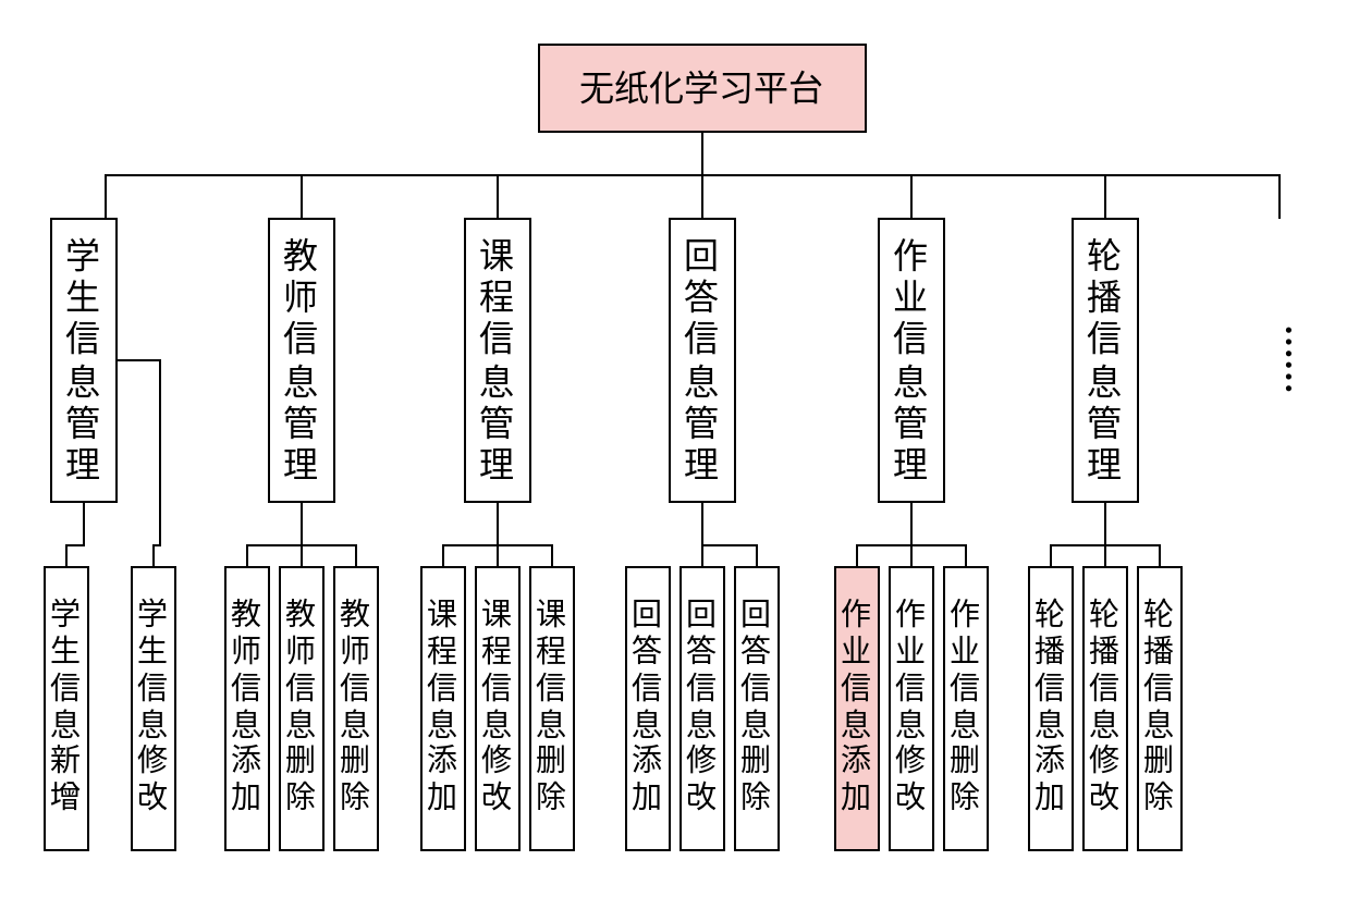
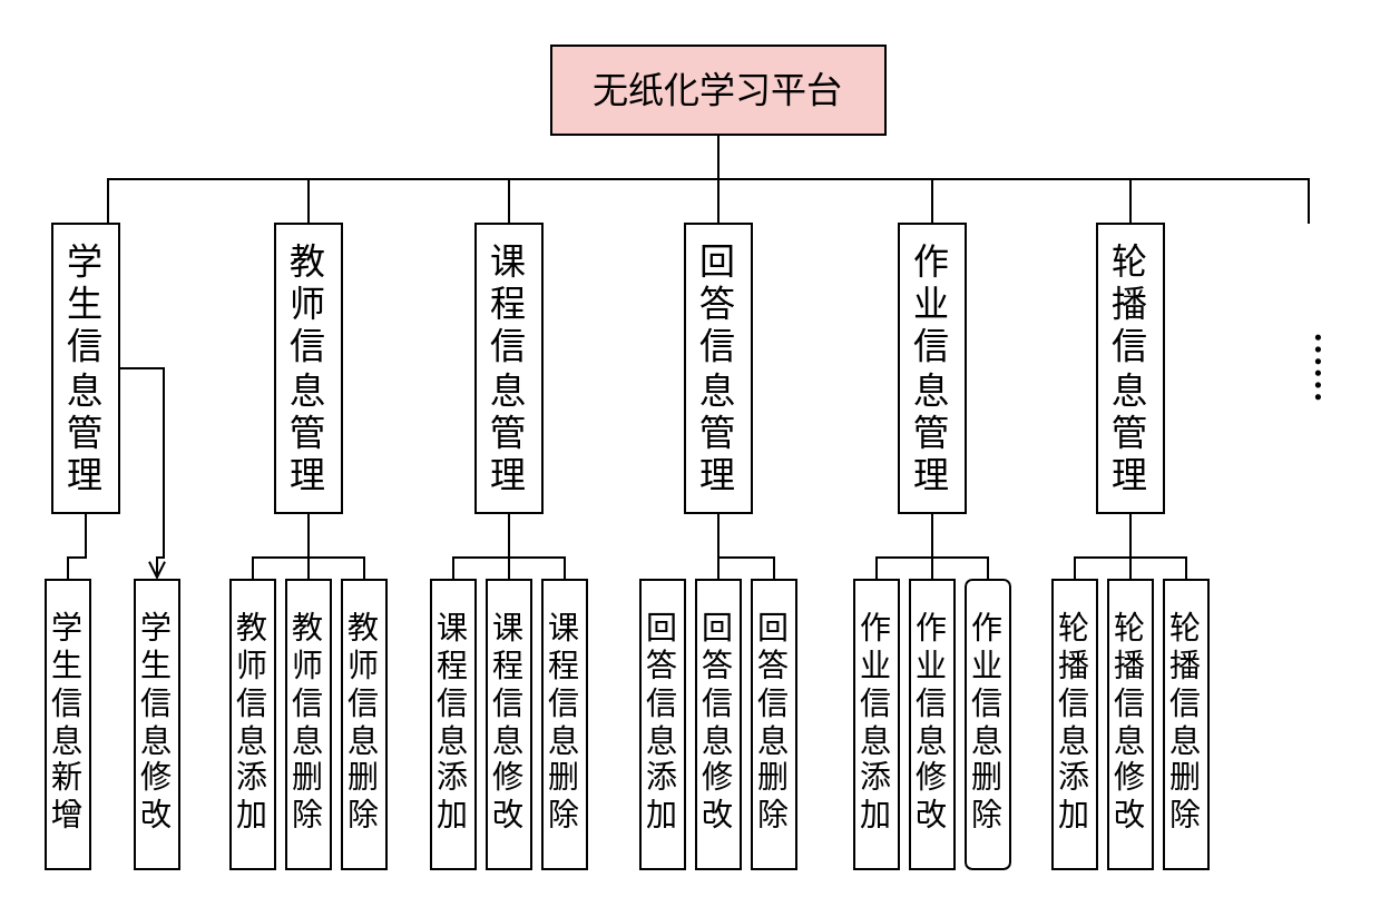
  <mxCell id="0" />
  <mxCell id="1" parent="0" />
  <mxCell id="2" style="edgeStyle=orthogonalEdgeStyle;rounded=0;orthogonalLoop=1;jettySize=auto;html=1;entryX=0.5;entryY=0;entryDx=0;entryDy=0;fontSize=16;endArrow=none;endFill=0;fontFamily=宋体;" edge="1" parent="1" source="9" target="12"><mxGeometry relative="1" as="geometry"><Array as="points"><mxPoint x="322" y="80" /><mxPoint x="48" y="80" /></Array></mxGeometry></mxCell>
  <mxCell id="3" style="edgeStyle=orthogonalEdgeStyle;rounded=0;orthogonalLoop=1;jettySize=auto;html=1;fontFamily=宋体;fontSize=14;endArrow=none;endFill=0;" edge="1" parent="1" source="9" target="23"><mxGeometry relative="1" as="geometry" /></mxCell>
  <mxCell id="4" style="edgeStyle=orthogonalEdgeStyle;rounded=0;orthogonalLoop=1;jettySize=auto;html=1;entryX=0.25;entryY=0;entryDx=0;entryDy=0;fontFamily=宋体;fontSize=14;endArrow=none;endFill=0;" edge="1" parent="1" source="9" target="20"><mxGeometry relative="1" as="geometry"><Array as="points"><mxPoint x="322" y="80" /><mxPoint x="228" y="80" /><mxPoint x="228" y="100" /></Array></mxGeometry></mxCell>
  <mxCell id="5" style="edgeStyle=orthogonalEdgeStyle;rounded=0;orthogonalLoop=1;jettySize=auto;html=1;entryX=0.5;entryY=0;entryDx=0;entryDy=0;fontFamily=宋体;fontSize=14;endArrow=none;endFill=0;" edge="1" parent="1" source="9" target="27"><mxGeometry relative="1" as="geometry"><Array as="points"><mxPoint x="322" y="80" /><mxPoint x="418" y="80" /></Array></mxGeometry></mxCell>
  <mxCell id="6" style="edgeStyle=orthogonalEdgeStyle;rounded=0;orthogonalLoop=1;jettySize=auto;html=1;entryX=0.5;entryY=0;entryDx=0;entryDy=0;fontFamily=宋体;fontSize=14;endArrow=none;endFill=0;" edge="1" parent="1" source="9" target="31"><mxGeometry relative="1" as="geometry"><Array as="points"><mxPoint x="322" y="80" /><mxPoint x="507" y="80" /></Array></mxGeometry></mxCell>
  <mxCell id="7" style="edgeStyle=orthogonalEdgeStyle;rounded=0;orthogonalLoop=1;jettySize=auto;html=1;fontFamily=宋体;fontSize=14;endArrow=none;endFill=0;" edge="1" parent="1" source="9" target="32"><mxGeometry relative="1" as="geometry"><Array as="points"><mxPoint x="322" y="80" /><mxPoint x="587" y="80" /></Array></mxGeometry></mxCell>
  <mxCell id="8" style="edgeStyle=orthogonalEdgeStyle;rounded=0;orthogonalLoop=1;jettySize=auto;html=1;fontFamily=宋体;fontSize=14;endArrow=none;endFill=0;" edge="1" parent="1" source="9" target="16"><mxGeometry relative="1" as="geometry"><Array as="points"><mxPoint x="322" y="80" /><mxPoint x="138" y="80" /></Array></mxGeometry></mxCell>
  <mxCell id="9" value="无纸化学习平台" style="rounded=0;whiteSpace=wrap;html=1;fontSize=16;fontFamily=宋体;fillColor=#f8cecc;" vertex="1" parent="1"><mxGeometry x="247" y="20" width="150" height="40" as="geometry" /></mxCell>
  <mxCell id="10" style="edgeStyle=orthogonalEdgeStyle;rounded=0;orthogonalLoop=1;jettySize=auto;html=1;fontSize=14;endArrow=none;endFill=0;fontFamily=宋体;" edge="1" parent="1" source="12" target="33"><mxGeometry relative="1" as="geometry" /></mxCell>
- <mxCell id="11" style="edgeStyle=orthogonalEdgeStyle;rounded=0;orthogonalLoop=1;jettySize=auto;html=1;entryX=0.5;entryY=0;entryDx=0;entryDy=0;fontSize=14;endArrow=none;endFill=0;fontFamily=宋体;" edge="1" parent="1" source="12" target="34"><mxGeometry relative="1" as="geometry" /></mxCell>
+ <mxCell id="11" style="edgeStyle=orthogonalEdgeStyle;rounded=0;orthogonalLoop=1;jettySize=auto;html=1;entryX=0.5;entryY=0;entryDx=0;entryDy=0;fontSize=14;endArrow=open;endFill=0;fontFamily=宋体;" edge="1" parent="1" source="12" target="34"><mxGeometry relative="1" as="geometry" /></mxCell>
  <mxCell id="12" value="学生信息管理" style="rounded=0;whiteSpace=wrap;html=1;glass=0;sketch=0;horizontal=1;fontSize=16;fontFamily=宋体;" vertex="1" parent="1"><mxGeometry x="23" y="100" width="30" height="130" as="geometry" /></mxCell>
  <mxCell id="13" style="edgeStyle=orthogonalEdgeStyle;rounded=0;orthogonalLoop=1;jettySize=auto;html=1;fontSize=14;endArrow=none;endFill=0;fontFamily=宋体;" edge="1" parent="1" source="16" target="35"><mxGeometry relative="1" as="geometry" /></mxCell>
  <mxCell id="14" style="edgeStyle=orthogonalEdgeStyle;rounded=0;orthogonalLoop=1;jettySize=auto;html=1;entryX=0.5;entryY=0;entryDx=0;entryDy=0;fontSize=14;endArrow=none;endFill=0;fontFamily=宋体;" edge="1" parent="1" source="16" target="36"><mxGeometry relative="1" as="geometry" /></mxCell>
  <mxCell id="15" style="edgeStyle=orthogonalEdgeStyle;rounded=0;orthogonalLoop=1;jettySize=auto;html=1;entryX=0.5;entryY=0;entryDx=0;entryDy=0;fontSize=14;endArrow=none;endFill=0;fontFamily=宋体;" edge="1" parent="1" source="16" target="37"><mxGeometry relative="1" as="geometry" /></mxCell>
  <mxCell id="16" value="教师信息管理" style="rounded=0;whiteSpace=wrap;html=1;glass=0;sketch=0;horizontal=1;fontSize=16;fontFamily=宋体;" vertex="1" parent="1"><mxGeometry x="123" y="100" width="30" height="130" as="geometry" /></mxCell>
  <mxCell id="17" style="edgeStyle=orthogonalEdgeStyle;rounded=0;orthogonalLoop=1;jettySize=auto;html=1;entryX=0.5;entryY=0;entryDx=0;entryDy=0;fontSize=14;endArrow=none;endFill=0;fontFamily=宋体;" edge="1" parent="1" source="20" target="38"><mxGeometry relative="1" as="geometry" /></mxCell>
  <mxCell id="18" style="edgeStyle=orthogonalEdgeStyle;rounded=0;orthogonalLoop=1;jettySize=auto;html=1;fontSize=14;endArrow=none;endFill=0;fontFamily=宋体;" edge="1" parent="1" source="20" target="39"><mxGeometry relative="1" as="geometry" /></mxCell>
  <mxCell id="19" style="edgeStyle=orthogonalEdgeStyle;rounded=0;orthogonalLoop=1;jettySize=auto;html=1;fontSize=14;endArrow=none;endFill=0;fontFamily=宋体;" edge="1" parent="1" source="20" target="40"><mxGeometry relative="1" as="geometry" /></mxCell>
  <mxCell id="20" value="课程信息管理" style="rounded=0;whiteSpace=wrap;html=1;glass=0;sketch=0;horizontal=1;fontSize=16;fontFamily=宋体;" vertex="1" parent="1"><mxGeometry x="213" y="100" width="30" height="130" as="geometry" /></mxCell>
  <mxCell id="21" style="edgeStyle=orthogonalEdgeStyle;rounded=0;orthogonalLoop=1;jettySize=auto;html=1;fontSize=14;endArrow=none;endFill=0;fontFamily=宋体;" edge="1" parent="1" source="23" target="42"><mxGeometry relative="1" as="geometry" /></mxCell>
  <mxCell id="22" style="edgeStyle=orthogonalEdgeStyle;rounded=0;orthogonalLoop=1;jettySize=auto;html=1;entryX=0.5;entryY=0;entryDx=0;entryDy=0;fontSize=14;endArrow=none;endFill=0;fontFamily=宋体;" edge="1" parent="1" source="23" target="43"><mxGeometry relative="1" as="geometry" /></mxCell>
  <mxCell id="23" value="回答信息管理" style="rounded=0;whiteSpace=wrap;html=1;glass=0;sketch=0;horizontal=1;fontSize=16;fontFamily=宋体;" vertex="1" parent="1"><mxGeometry x="307" y="100" width="30" height="130" as="geometry" /></mxCell>
  <mxCell id="24" style="edgeStyle=orthogonalEdgeStyle;rounded=0;orthogonalLoop=1;jettySize=auto;html=1;fontSize=14;endArrow=none;endFill=0;fontFamily=宋体;" edge="1" parent="1" source="27" target="45"><mxGeometry relative="1" as="geometry" /></mxCell>
  <mxCell id="25" style="edgeStyle=orthogonalEdgeStyle;rounded=0;orthogonalLoop=1;jettySize=auto;html=1;entryX=0.5;entryY=0;entryDx=0;entryDy=0;fontSize=14;endArrow=none;endFill=0;fontFamily=宋体;" edge="1" parent="1" source="27" target="44"><mxGeometry relative="1" as="geometry" /></mxCell>
  <mxCell id="26" style="edgeStyle=orthogonalEdgeStyle;rounded=0;orthogonalLoop=1;jettySize=auto;html=1;entryX=0.5;entryY=0;entryDx=0;entryDy=0;fontSize=14;endArrow=none;endFill=0;fontFamily=宋体;" edge="1" parent="1" source="27" target="46"><mxGeometry relative="1" as="geometry" /></mxCell>
  <mxCell id="27" value="作业信息管理" style="rounded=0;whiteSpace=wrap;html=1;glass=0;sketch=0;horizontal=1;fontSize=16;fontFamily=宋体;" vertex="1" parent="1"><mxGeometry x="403" y="100" width="30" height="130" as="geometry" /></mxCell>
  <mxCell id="28" style="edgeStyle=orthogonalEdgeStyle;rounded=0;orthogonalLoop=1;jettySize=auto;html=1;entryX=0.5;entryY=0;entryDx=0;entryDy=0;fontSize=14;endArrow=none;endFill=0;fontFamily=宋体;" edge="1" parent="1" source="31" target="47"><mxGeometry relative="1" as="geometry" /></mxCell>
  <mxCell id="29" style="edgeStyle=orthogonalEdgeStyle;rounded=0;orthogonalLoop=1;jettySize=auto;html=1;fontSize=14;endArrow=none;endFill=0;fontFamily=宋体;" edge="1" parent="1" source="31" target="48"><mxGeometry relative="1" as="geometry" /></mxCell>
  <mxCell id="30" style="edgeStyle=orthogonalEdgeStyle;rounded=0;orthogonalLoop=1;jettySize=auto;html=1;fontSize=14;endArrow=none;endFill=0;fontFamily=宋体;" edge="1" parent="1" source="31" target="49"><mxGeometry relative="1" as="geometry" /></mxCell>
  <mxCell id="31" value="轮播信息管理" style="rounded=0;whiteSpace=wrap;html=1;glass=0;sketch=0;horizontal=1;fontSize=16;fontFamily=宋体;" vertex="1" parent="1"><mxGeometry x="492" y="100" width="30" height="130" as="geometry" /></mxCell>
  <mxCell id="32" value="……" style="text;html=1;strokeColor=none;fillColor=none;align=center;verticalAlign=middle;whiteSpace=wrap;rounded=0;glass=0;sketch=0;fontSize=16;fontStyle=1;horizontal=0;fontFamily=宋体;" vertex="1" parent="1"><mxGeometry x="572" y="100" width="30" height="130" as="geometry" /></mxCell>
  <mxCell id="33" value="学生信息新增" style="rounded=0;whiteSpace=wrap;html=1;glass=0;sketch=0;fontSize=14;fontFamily=宋体;" vertex="1" parent="1"><mxGeometry x="20" y="260" width="20" height="130" as="geometry" /></mxCell>
  <mxCell id="34" value="学生信息修改" style="rounded=0;whiteSpace=wrap;html=1;glass=0;sketch=0;fontSize=14;fontFamily=宋体;" vertex="1" parent="1"><mxGeometry x="60" y="260" width="20" height="130" as="geometry" /></mxCell>
  <mxCell id="35" value="教师信息添加" style="rounded=0;whiteSpace=wrap;html=1;glass=0;sketch=0;fontSize=14;fontFamily=宋体;" vertex="1" parent="1"><mxGeometry x="103" y="260" width="20" height="130" as="geometry" /></mxCell>
  <mxCell id="36" value="教师信息删除" style="rounded=0;whiteSpace=wrap;html=1;glass=0;sketch=0;fontSize=14;fontFamily=宋体;" vertex="1" parent="1"><mxGeometry x="128" y="260" width="20" height="130" as="geometry" /></mxCell>
  <mxCell id="37" value="教师信息删除" style="rounded=0;whiteSpace=wrap;html=1;glass=0;sketch=0;fontSize=14;fontFamily=宋体;" vertex="1" parent="1"><mxGeometry x="153" y="260" width="20" height="130" as="geometry" /></mxCell>
  <mxCell id="38" value="课程信息添加" style="rounded=0;whiteSpace=wrap;html=1;glass=0;sketch=0;fontSize=14;fontFamily=宋体;" vertex="1" parent="1"><mxGeometry x="193" y="260" width="20" height="130" as="geometry" /></mxCell>
  <mxCell id="39" value="课程信息修改" style="rounded=0;whiteSpace=wrap;html=1;glass=0;sketch=0;fontSize=14;fontFamily=宋体;" vertex="1" parent="1"><mxGeometry x="218" y="260" width="20" height="130" as="geometry" /></mxCell>
  <mxCell id="40" value="课程信息删除" style="rounded=0;whiteSpace=wrap;html=1;glass=0;sketch=0;fontSize=14;fontFamily=宋体;" vertex="1" parent="1"><mxGeometry x="243" y="260" width="20" height="130" as="geometry" /></mxCell>
  <mxCell id="41" value="回答信息添加" style="rounded=0;whiteSpace=wrap;html=1;glass=0;sketch=0;fontSize=14;fontFamily=宋体;" vertex="1" parent="1"><mxGeometry x="287" y="260" width="20" height="130" as="geometry" /></mxCell>
  <mxCell id="42" value="回答信息修改" style="rounded=0;whiteSpace=wrap;html=1;glass=0;sketch=0;fontSize=14;fontFamily=宋体;" vertex="1" parent="1"><mxGeometry x="312" y="260" width="20" height="130" as="geometry" /></mxCell>
  <mxCell id="43" value="回答信息删除" style="rounded=0;whiteSpace=wrap;html=1;glass=0;sketch=0;fontSize=14;fontFamily=宋体;" vertex="1" parent="1"><mxGeometry x="337" y="260" width="20" height="130" as="geometry" /></mxCell>
- <mxCell id="44" value="作业信息添加" style="rounded=0;whiteSpace=wrap;html=1;glass=0;sketch=0;fontSize=14;fontFamily=宋体;fillColor=#f8cecc;" vertex="1" parent="1"><mxGeometry x="383" y="260" width="20" height="130" as="geometry" /></mxCell>
+ <mxCell id="44" value="作业信息添加" style="rounded=0;whiteSpace=wrap;html=1;glass=0;sketch=0;fontSize=14;fontFamily=宋体;" vertex="1" parent="1"><mxGeometry x="383" y="260" width="20" height="130" as="geometry" /></mxCell>
  <mxCell id="45" value="作业信息修改" style="rounded=0;whiteSpace=wrap;html=1;glass=0;sketch=0;fontSize=14;fontFamily=宋体;" vertex="1" parent="1"><mxGeometry x="408" y="260" width="20" height="130" as="geometry" /></mxCell>
- <mxCell id="46" value="作业信息删除" style="rounded=0;whiteSpace=wrap;html=1;glass=0;sketch=0;fontSize=14;fontFamily=宋体;" vertex="1" parent="1"><mxGeometry x="433" y="260" width="20" height="130" as="geometry" /></mxCell>
+ <mxCell id="46" value="作业信息删除" style="whiteSpace=wrap;html=1;glass=0;sketch=0;fontSize=14;fontFamily=宋体;rounded=1;" vertex="1" parent="1"><mxGeometry x="433" y="260" width="20" height="130" as="geometry" /></mxCell>
  <mxCell id="47" value="轮播信息添加" style="rounded=0;whiteSpace=wrap;html=1;glass=0;sketch=0;fontSize=14;fontFamily=宋体;" vertex="1" parent="1"><mxGeometry x="472" y="260" width="20" height="130" as="geometry" /></mxCell>
  <mxCell id="48" value="轮播信息修改" style="rounded=0;whiteSpace=wrap;html=1;glass=0;sketch=0;fontSize=14;fontFamily=宋体;" vertex="1" parent="1"><mxGeometry x="497" y="260" width="20" height="130" as="geometry" /></mxCell>
  <mxCell id="49" value="轮播信息删除" style="rounded=0;whiteSpace=wrap;html=1;glass=0;sketch=0;fontSize=14;fontFamily=宋体;" vertex="1" parent="1"><mxGeometry x="522" y="260" width="20" height="130" as="geometry" /></mxCell>
